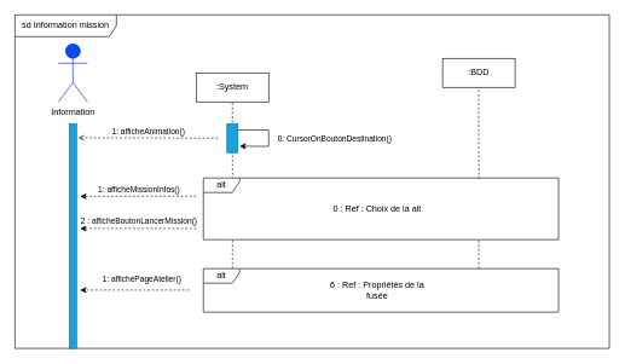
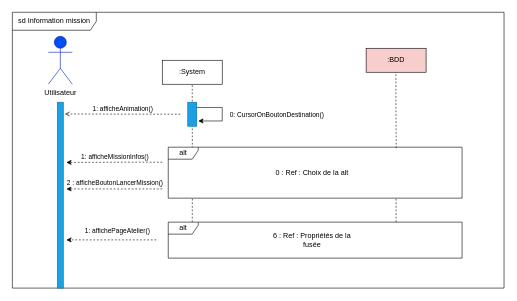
  <mxCell id="0" />
  <mxCell id="1" parent="0" />
  <mxCell id="2" value="sd Information mission" style="shape=umlFrame;whiteSpace=wrap;html=1;fontColor=#000000;width=140;height=30;movable=1;resizable=1;rotatable=1;deletable=1;editable=1;connectable=1;" parent="1" vertex="1"><mxGeometry y="20" width="820" height="460" as="geometry" x="20" /></mxCell>
  <mxCell id="3" value="" style="shape=rect;dashed=0;shadow=0;html=1;whiteSpace=wrap;direction=south;horizontal=0;fontColor=#ffffff;fillColor=#1ba1e2;strokeColor=#006EAF;" parent="1" vertex="1"><mxGeometry x="95" y="170" width="10" height="310" as="geometry" /></mxCell>
  <mxCell id="4" value="" style="endArrow=none;dashed=1;html=1;rounded=0;fontColor=#000000;entryX=0.5;entryY=1;entryDx=0;entryDy=0;movable=1;resizable=1;rotatable=1;deletable=1;editable=1;connectable=1;exitX=0.082;exitY=0.019;exitDx=0;exitDy=0;exitPerimeter=0;" parent="1" source="13" target="7" edge="1"><mxGeometry width="50" height="50" relative="1" as="geometry"><mxPoint x="320" y="280" as="sourcePoint" /><mxPoint x="460" y="270" as="targetPoint" /><Array as="points"><mxPoint x="320" y="170" /></Array></mxGeometry></mxCell>
  <mxCell id="5" value="" style="endArrow=none;dashed=1;html=1;rounded=0;fontColor=#000000;entryX=0.5;entryY=1;entryDx=0;entryDy=0;movable=1;resizable=1;rotatable=1;deletable=1;editable=1;connectable=1;exitX=0.776;exitY=0.019;exitDx=0;exitDy=0;exitPerimeter=0;" parent="1" source="13" edge="1"><mxGeometry width="50" height="50" relative="1" as="geometry"><mxPoint x="660" y="270" as="sourcePoint" /><mxPoint x="659.66" y="120" as="targetPoint" /><Array as="points"><mxPoint x="659.66" y="170" /></Array></mxGeometry></mxCell>
- <mxCell id="6" value="&lt;font color=&quot;#000000&quot;&gt;Information&lt;/font&gt;" style="shape=umlActor;verticalLabelPosition=bottom;verticalAlign=top;html=1;outlineConnect=0;fillColor=#0050ef;strokeColor=#001DBC;fontColor=#ffffff;" parent="1" vertex="1"><mxGeometry x="80" y="60" width="40" height="80" as="geometry" /></mxCell>
+ <mxCell id="6" value="&lt;font color=&quot;#000000&quot;&gt;Utilisateur&lt;/font&gt;" style="shape=umlActor;verticalLabelPosition=bottom;verticalAlign=top;html=1;outlineConnect=0;fillColor=#0050ef;strokeColor=#001DBC;fontColor=#ffffff;" parent="1" vertex="1"><mxGeometry x="80" y="60" width="40" height="80" as="geometry" /></mxCell>
  <mxCell id="7" value=":System" style="whiteSpace=wrap;html=1;align=center;fontColor=#000000;" parent="1" vertex="1"><mxGeometry x="270" y="100" width="100" height="40" as="geometry" /></mxCell>
- <mxCell id="8" value=":BDD" style="whiteSpace=wrap;html=1;align=center;fontColor=#000000;" parent="1" vertex="1"><mxGeometry x="610" y="80" width="100" height="40" as="geometry" /></mxCell>
+ <mxCell id="8" value=":BDD" style="whiteSpace=wrap;html=1;align=center;fontColor=#000000;fillColor=#f8cecc;" parent="1" vertex="1"><mxGeometry x="610" y="80" width="100" height="40" as="geometry" /></mxCell>
  <mxCell id="9" value="" style="shape=rect;dashed=0;shadow=0;html=1;whiteSpace=wrap;direction=south;horizontal=0;fontColor=#ffffff;fillColor=#1ba1e2;strokeColor=#006EAF;" parent="1" vertex="1"><mxGeometry x="312.5" y="170" width="15" height="40" as="geometry" /></mxCell>
  <mxCell id="10" value="" style="endArrow=classic;html=1;rounded=0;fontColor=#000000;dashed=1;" parent="1" edge="1"><mxGeometry width="50" height="50" relative="1" as="geometry"><mxPoint x="270" y="314.58" as="sourcePoint" /><mxPoint x="110" y="314.58" as="targetPoint" /><Array as="points"><mxPoint x="268" y="314.58" /></Array></mxGeometry></mxCell>
  <mxCell id="11" value="2 : afficheBoutonLancerMission()" style="edgeLabel;html=1;align=center;verticalAlign=middle;resizable=0;points=[];fontColor=#000000;" parent="10" vertex="1" connectable="0"><mxGeometry x="-0.229" relative="1" as="geometry"><mxPoint x="-18" y="-10" as="offset" /></mxGeometry></mxCell>
  <mxCell id="12" value="1: afficheAnimation()" style="edgeStyle=none;html=1;endArrow=open;dashed=1;verticalAlign=bottom;rounded=0;fontFamily=Helvetica;fontSize=11;fontColor=#000000;" parent="1" edge="1"><mxGeometry width="160" relative="1" as="geometry"><mxPoint x="300" y="190" as="sourcePoint" /><mxPoint x="107.5" y="189.58" as="targetPoint" /></mxGeometry></mxCell>
  <mxCell id="13" value="alt" style="shape=umlFrame;whiteSpace=wrap;html=1;fontColor=#000000;width=50;height=20;movable=1;resizable=1;rotatable=1;deletable=1;editable=1;connectable=1;" parent="1" vertex="1"><mxGeometry x="280" y="245" width="490" height="85" as="geometry" /></mxCell>
  <mxCell id="14" value="alt" style="shape=umlFrame;whiteSpace=wrap;html=1;fontColor=#000000;width=50;height=20;movable=1;resizable=1;rotatable=1;deletable=1;editable=1;connectable=1;" parent="1" vertex="1"><mxGeometry x="280" y="370" width="490" height="60" as="geometry" /></mxCell>
  <mxCell id="15" value="0 : Ref : Choix de la alt" style="text;html=1;strokeColor=none;fillColor=none;align=center;verticalAlign=middle;whiteSpace=wrap;rounded=0;" parent="1" vertex="1"><mxGeometry x="420" y="272.5" width="200" height="30" as="geometry" /></mxCell>
  <mxCell id="16" value="6 : Ref : Propriétés de la fusée" style="text;html=1;strokeColor=none;fillColor=none;align=center;verticalAlign=middle;whiteSpace=wrap;rounded=0;" parent="1" vertex="1"><mxGeometry x="445" y="385" width="150" height="30" as="geometry" /></mxCell>
  <mxCell id="17" value="" style="endArrow=classic;html=1;rounded=0;fontColor=#000000;dashed=1;" parent="1" edge="1"><mxGeometry width="50" height="50" relative="1" as="geometry"><mxPoint x="270" y="270" as="sourcePoint" /><mxPoint x="110" y="270.41" as="targetPoint" /><Array as="points"><mxPoint x="230" y="270" /><mxPoint x="200" y="270" /></Array></mxGeometry></mxCell>
  <mxCell id="18" value="1: afficheMissionInfos()" style="edgeLabel;html=1;align=center;verticalAlign=middle;resizable=0;points=[];fontColor=#000000;" parent="17" vertex="1" connectable="0"><mxGeometry x="-0.229" relative="1" as="geometry"><mxPoint x="-18" y="-10" as="offset" /></mxGeometry></mxCell>
  <mxCell id="19" value="" style="endArrow=classic;html=1;rounded=0;fontColor=#000000;dashed=1;" parent="1" edge="1"><mxGeometry width="50" height="50" relative="1" as="geometry"><mxPoint x="260" y="399.58" as="sourcePoint" /><mxPoint x="110" y="399.58" as="targetPoint" /></mxGeometry></mxCell>
  <mxCell id="20" value="1: affichePageAtelier()" style="edgeLabel;html=1;align=center;verticalAlign=middle;resizable=0;points=[];fontColor=#000000;" parent="19" vertex="1" connectable="0"><mxGeometry x="-0.229" relative="1" as="geometry"><mxPoint x="-8" y="-15" as="offset" /></mxGeometry></mxCell>
  <mxCell id="21" value="" style="edgeStyle=elbowEdgeStyle;elbow=horizontal;endArrow=classic;html=1;rounded=0;fontFamily=Helvetica;fontSize=12;fontColor=#000000;exitX=0.25;exitY=0;exitDx=0;exitDy=0;" parent="1" edge="1"><mxGeometry width="50" height="50" relative="1" as="geometry"><mxPoint x="327.5" y="178.75" as="sourcePoint" /><mxPoint x="330" y="201.25" as="targetPoint" /><Array as="points"><mxPoint x="370" y="194.25" /></Array></mxGeometry></mxCell>
  <mxCell id="22" value="0: CursorOnBoutonDestination()" style="edgeLabel;html=1;align=center;verticalAlign=middle;resizable=0;points=[];fontSize=11;fontFamily=Helvetica;fontColor=#000000;" parent="21" vertex="1" connectable="0"><mxGeometry x="-0.138" relative="1" as="geometry"><mxPoint x="90" y="9" as="offset" /></mxGeometry></mxCell>
  <mxCell id="23" value="" style="endArrow=none;dashed=1;html=1;strokeWidth=1;rounded=0;entryX=0.082;entryY=0.997;entryDx=0;entryDy=0;entryPerimeter=0;" parent="1" target="13" edge="1"><mxGeometry width="50" height="50" relative="1" as="geometry"><mxPoint x="320" y="370" as="sourcePoint" /><mxPoint x="320" y="310" as="targetPoint" /></mxGeometry></mxCell>
  <mxCell id="24" value="" style="endArrow=none;dashed=1;html=1;strokeWidth=1;rounded=0;" parent="1" edge="1"><mxGeometry width="50" height="50" relative="1" as="geometry"><mxPoint x="660" y="370" as="sourcePoint" /><mxPoint x="660" y="330" as="targetPoint" /></mxGeometry></mxCell>
